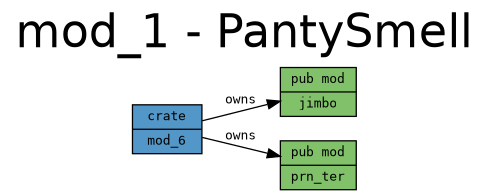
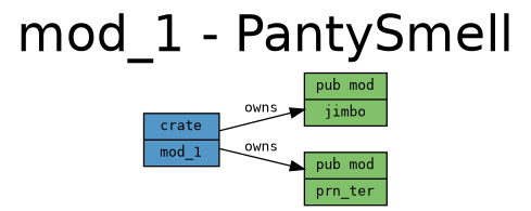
  digraph {
    fontname=Helvetica
    fontsize=36
    label="mod_1 - PantySmell"
    labelloc=t
    rankdir=LR
    splines=line
    node [fillcolor="#81c169" fontname=monospace fontsize=10 shape=record style=filled]
    edge [color="#000000" constraint=true fontname=monospace fontsize=10 style=solid]
-   n1 [fillcolor="#5397c8" label="crate|mod_6"]
+   n1 [fillcolor="#5397c8" label="crate|mod_1"]
    n2 [label="pub mod|jimbo"]
    n3 [label="pub mod|prn_ter"]
    n1 -> n2 [label=owns]
    n1 -> n3 [label=owns]
  }
